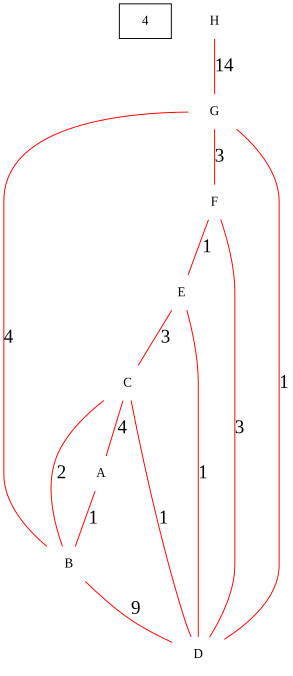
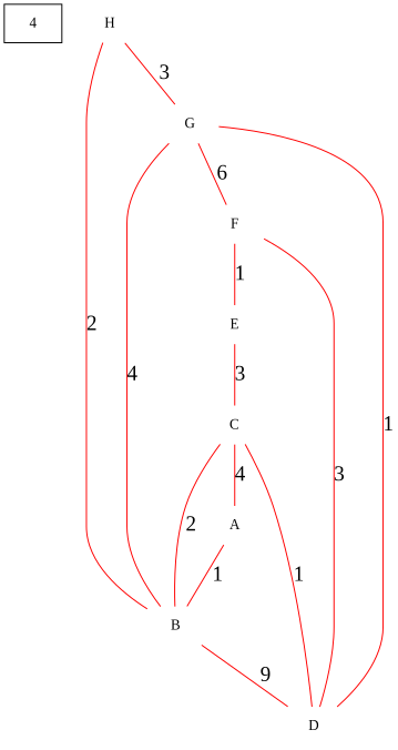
  graph {
    fontname="Liberation Serif"
    node [fixedsize=true fontname="Liberation Serif" shape=none]
    edge [color=red fontname="Liberation Serif" fontsize="20pt"]
    n1 [label=4 shape=box]
    H
    G
    F
    E
    C
    A
    B
    D
-   H -- G [label=14]
-   G -- F [label=3]
+   H -- G [label=3]
+   G -- F [label=6]
    F -- E [label=1]
    E -- C [label=3]
    C -- A [label=4]
    A -- B [label=1]
+   B -- H [label=2]
    B -- G [label=4]
    B -- C [label=2]
    B -- D [label=9]
    D -- G [label=1]
    D -- F [label=3]
-   D -- E [label=1]
    D -- C [label=1]
  }
